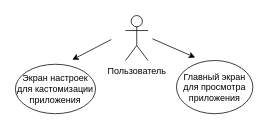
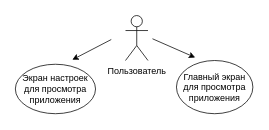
  <mxCell id="0" />
  <mxCell id="1" parent="0" />
  <mxCell id="2" value="Пользователь" style="shape=umlActor;verticalLabelPosition=bottom;verticalAlign=top;html=1;outlineConnect=0;" vertex="1" parent="1"><mxGeometry x="167" y="20" width="30" height="60" as="geometry" /></mxCell>
  <mxCell id="3" value="" style="endArrow=classic;html=1;rounded=0;" edge="1" parent="1"><mxGeometry width="50" height="50" relative="1" as="geometry"><mxPoint x="203" y="51" as="sourcePoint" /><mxPoint x="260" y="76" as="targetPoint" /></mxGeometry></mxCell>
  <mxCell id="4" value="Главный экран для просмотра приложения" style="ellipse;whiteSpace=wrap;html=1;" vertex="1" parent="1"><mxGeometry x="235" y="80" width="102" height="71" as="geometry" /></mxCell>
- <mxCell id="5" value="Экран настроек для кастомизации приложения" style="ellipse;whiteSpace=wrap;html=1;" vertex="1" parent="1"><mxGeometry x="20" y="85" width="107" height="66" as="geometry" /></mxCell>
+ <mxCell id="5" value="Экран настроек для просмотра приложения" style="ellipse;whiteSpace=wrap;html=1;" vertex="1" parent="1"><mxGeometry x="20" y="85" width="107" height="66" as="geometry" /></mxCell>
  <mxCell id="6" value="" style="endArrow=classic;html=1;rounded=0;" edge="1" parent="1"><mxGeometry width="50" height="50" relative="1" as="geometry"><mxPoint x="148" y="52" as="sourcePoint" /><mxPoint x="96" y="79" as="targetPoint" /></mxGeometry></mxCell>
